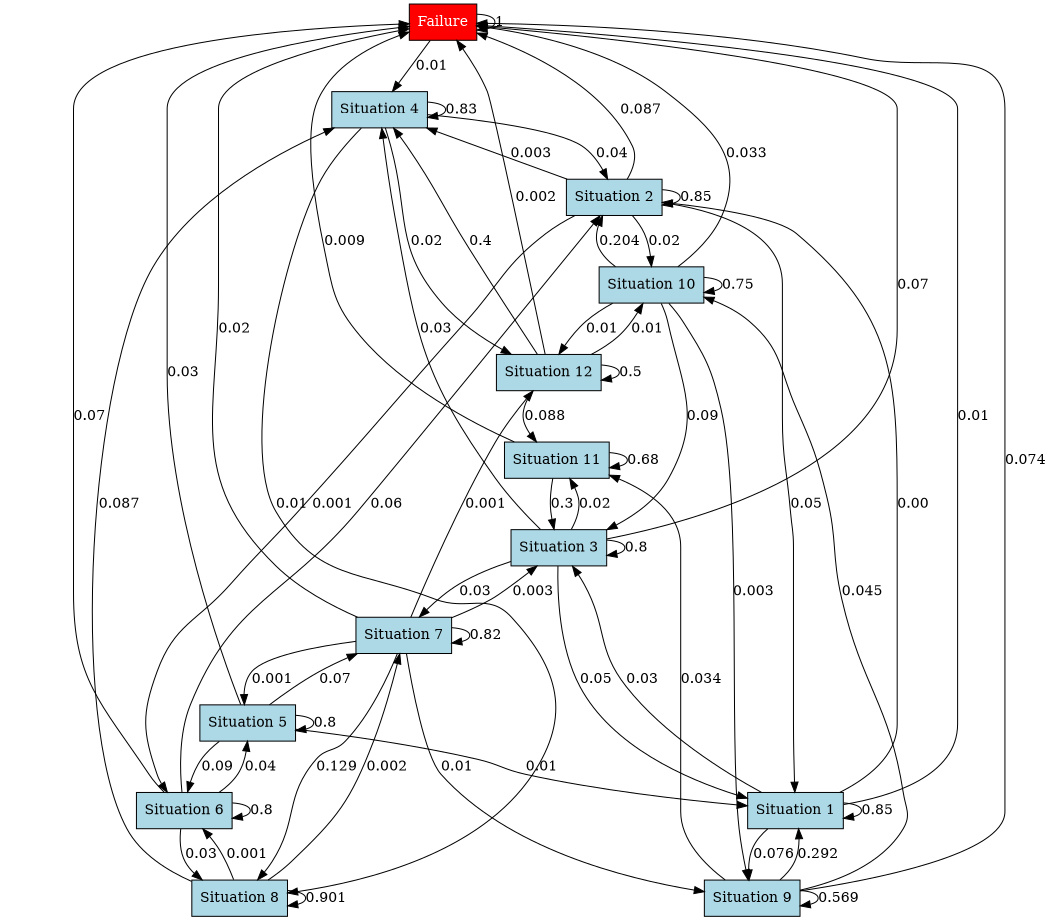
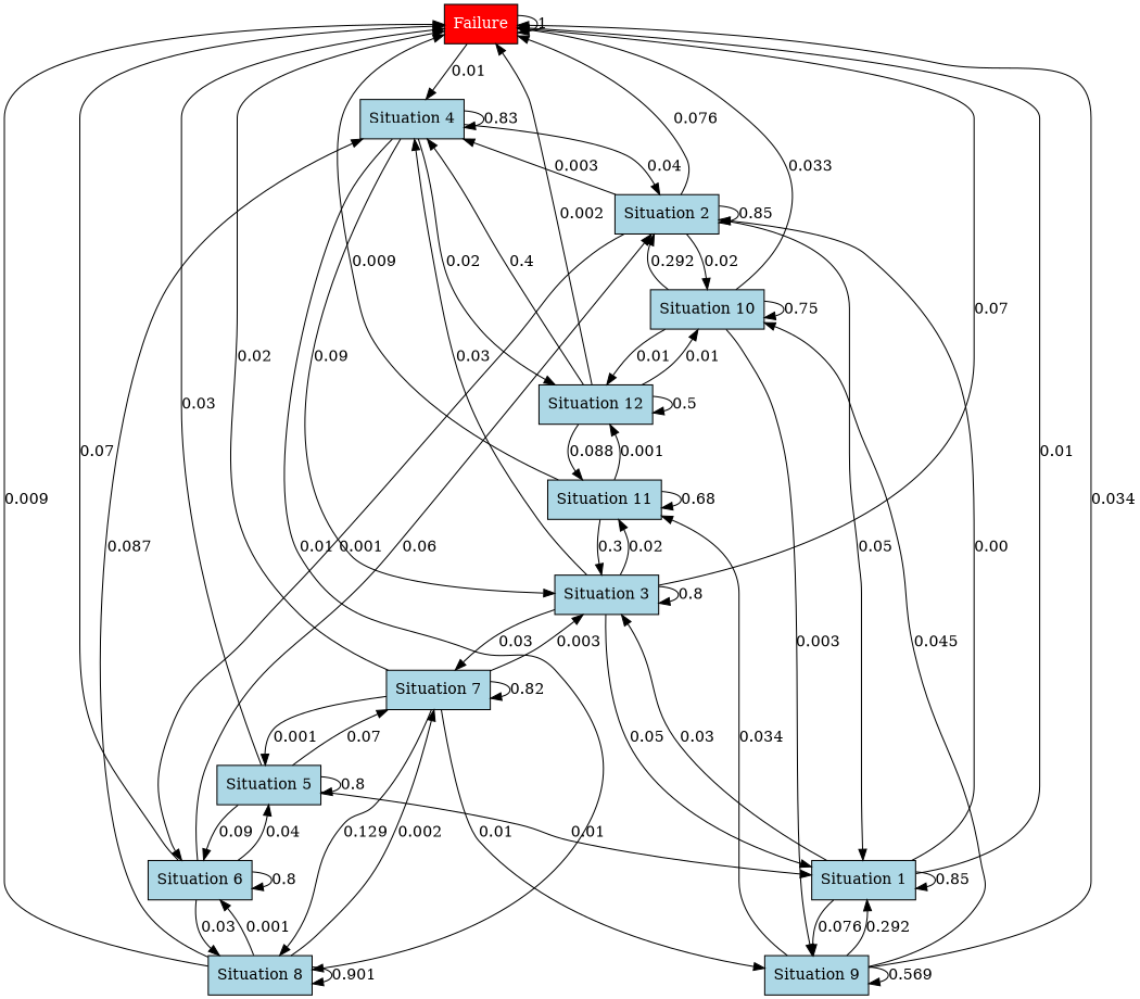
  digraph {
    node [fillcolor=lightblue shape=box style=filled]
    n1 [fillcolor=red fontcolor=white label="Failure\n"]
    n2 [label="Situation 4\n"]
    n3 [label="Situation 1\n"]
    n4 [label="Situation 2\n"]
    n5 [label="Situation 3\n"]
    n6 [label="Situation 9\n"]
    n7 [label="Situation 6\n"]
    n8 [label="Situation 10\n"]
    n9 [label="Situation 7\n"]
    n10 [label="Situation 11\n"]
    n11 [label="Situation 8\n"]
    n12 [label="Situation 12\n"]
    n13 [label="Situation 5\n"]
    n1 -> n1 [label=1]
    n1 -> n2 [label=0.01]
    n2 -> n2 [label=0.83]
    n2 -> n4 [label=0.04]
-   n8 -> n5 [label=0.09]
+   n2 -> n5 [label=0.09]
    n2 -> n11 [label=0.01]
    n2 -> n12 [label=0.02]
    n3 -> n1 [label=0.01]
    n3 -> n3 [label=0.85]
    n3 -> n4 [label=0.00]
    n3 -> n5 [label=0.03]
    n3 -> n6 [label=0.076]
-   n4 -> n1 [label=0.087]
+   n4 -> n1 [label=0.076]
    n4 -> n2 [label=0.003]
    n4 -> n3 [label=0.05]
    n4 -> n4 [label=0.85]
    n4 -> n7 [label=0.001]
    n4 -> n8 [label=0.02]
    n5 -> n1 [label=0.07]
    n5 -> n2 [label=0.03]
    n5 -> n3 [label=0.05]
    n5 -> n5 [label=0.8]
    n5 -> n9 [label=0.03]
    n5 -> n10 [label=0.02]
-   n6 -> n1 [label=0.074]
+   n6 -> n1 [label=0.034]
    n6 -> n3 [label=0.292]
    n6 -> n6 [label=0.569]
    n6 -> n8 [label=0.045]
    n6 -> n10 [label=0.034]
    n7 -> n1 [label=0.07]
    n7 -> n4 [label=0.06]
    n7 -> n7 [label=0.8]
    n7 -> n11 [label=0.03]
    n7 -> n13 [label=0.04]
    n8 -> n1 [label=0.033]
-   n8 -> n4 [label=0.204]
+   n8 -> n4 [label=0.292]
    n8 -> n6 [label=0.003]
    n8 -> n8 [label=0.75]
    n8 -> n12 [label=0.01]
    n9 -> n1 [label=0.02]
    n9 -> n5 [label=0.003]
    n9 -> n6 [label=0.01]
    n9 -> n9 [label=0.82]
    n9 -> n11 [label=0.129]
    n9 -> n13 [label=0.001]
    n10 -> n1 [label=0.009]
    n10 -> n5 [label=0.3]
    n10 -> n10 [label=0.68]
-   n9 -> n12 [label=0.001]
+   n10 -> n12 [label=0.001]
+   n11 -> n1 [label=0.009]
    n11 -> n2 [label=0.087]
    n11 -> n7 [label=0.001]
    n11 -> n9 [label=0.002]
    n11 -> n11 [label=0.901]
    n12 -> n1 [label=0.002]
    n12 -> n2 [label=0.4]
    n12 -> n8 [label=0.01]
    n12 -> n10 [label=0.088]
    n12 -> n12 [label=0.5]
    n13 -> n1 [label=0.03]
    n13 -> n3 [label=0.01]
    n13 -> n7 [label=0.09]
    n13 -> n9 [label=0.07]
    n13 -> n13 [label=0.8]
  }
